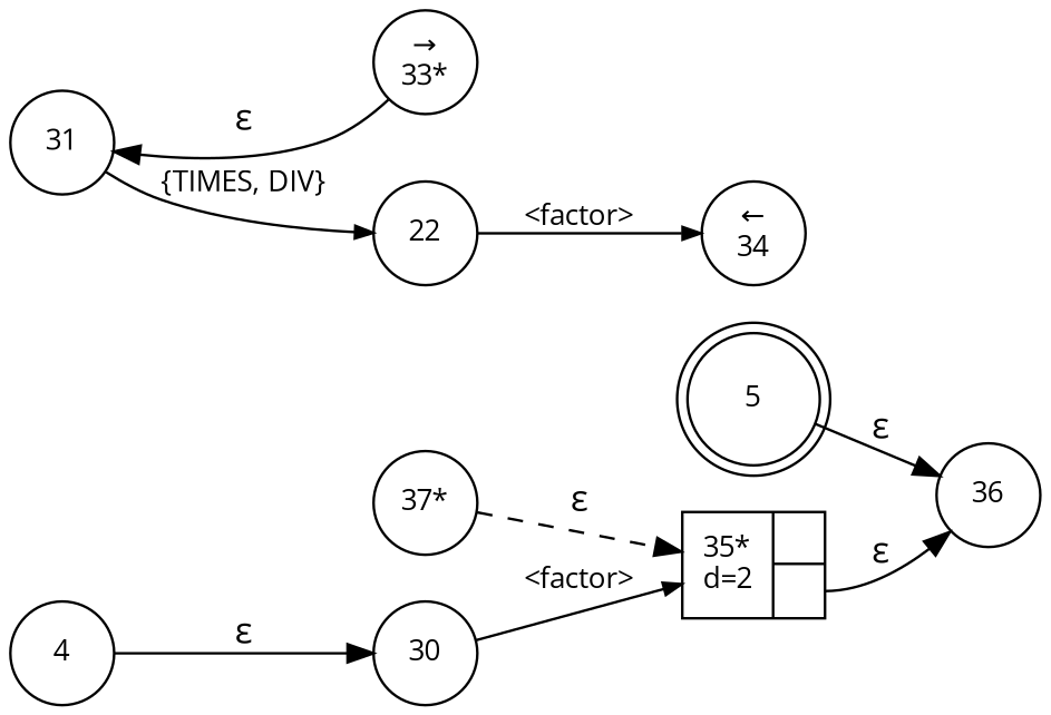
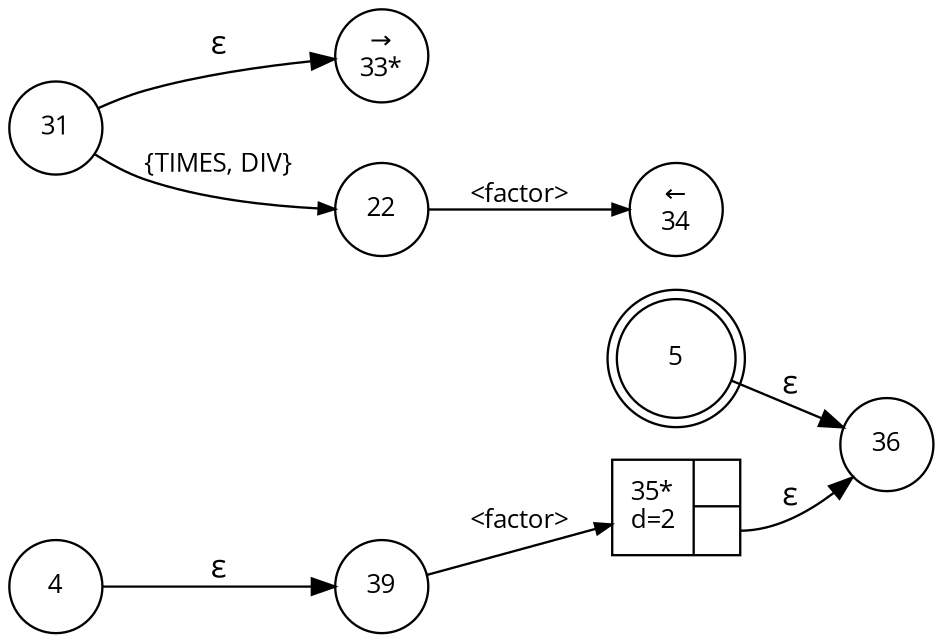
  digraph {
    fontname="Open Sans"
    rankdir=LR
    node [fixedsize=true fontname="Open Sans" fontsize=11 shape=circle peripheries=1]
    edge [fontname="Open Sans"]
    n1 [label=5 shape=doublecircle width=.6 peripheries=""]
    n2 [label=36 width=.55]
    n3 [label=22 width=.55]
    n4 [label="&larr;\n34" width=.55]
    n5 [label="&rarr;\n33*" width=.55]
    n6 [label=31 width=.55]
-   n7 [label="37*" width=.55]
    n8 [fixedsize=false label="{35*\nd=2|{<p0>|<p1>}}" shape=record]
    n9 [label=4 width=.55]
-   n10 [label=30 width=.55]
+   n10 [label=39 width=.55]
    n1 -> n2 [label="&epsilon;"]
    n3 -> n4 [arrowhead=normal arrowsize=.7 fontsize=11 label="<factor>"]
-   n5 -> n6 [label="&epsilon;"]
+   n6 -> n5 [label="&epsilon;"]
    n6 -> n3 [arrowhead=normal arrowsize=.7 fontsize=11 label="{TIMES, DIV}"]
-   n7 -> n8 [label="&epsilon;" style=dashed]
    n8 -> n2 [label="&epsilon;" tailport=p1]
    n9 -> n10 [label="&epsilon;"]
    n10 -> n8 [arrowhead=normal arrowsize=.7 fontsize=11 label="<factor>"]
  }
